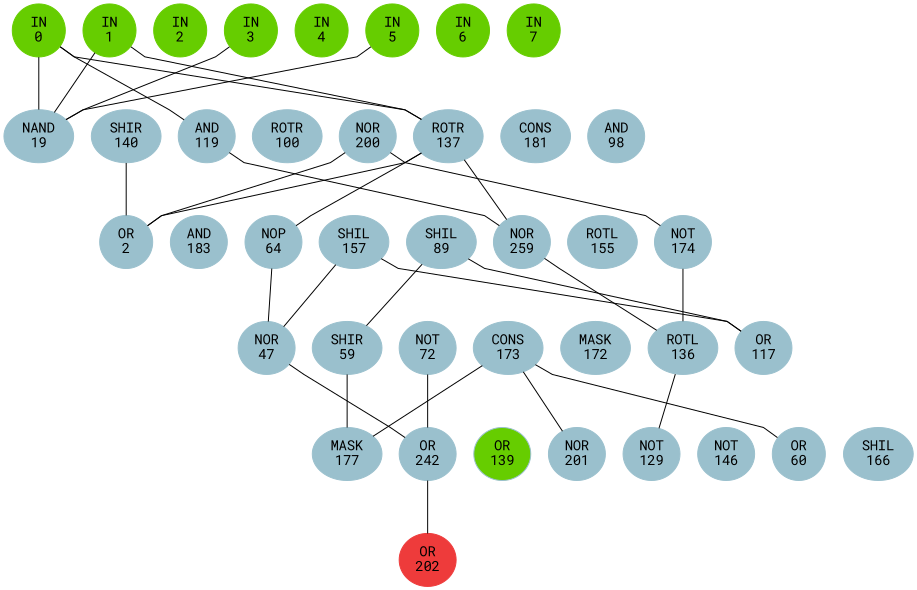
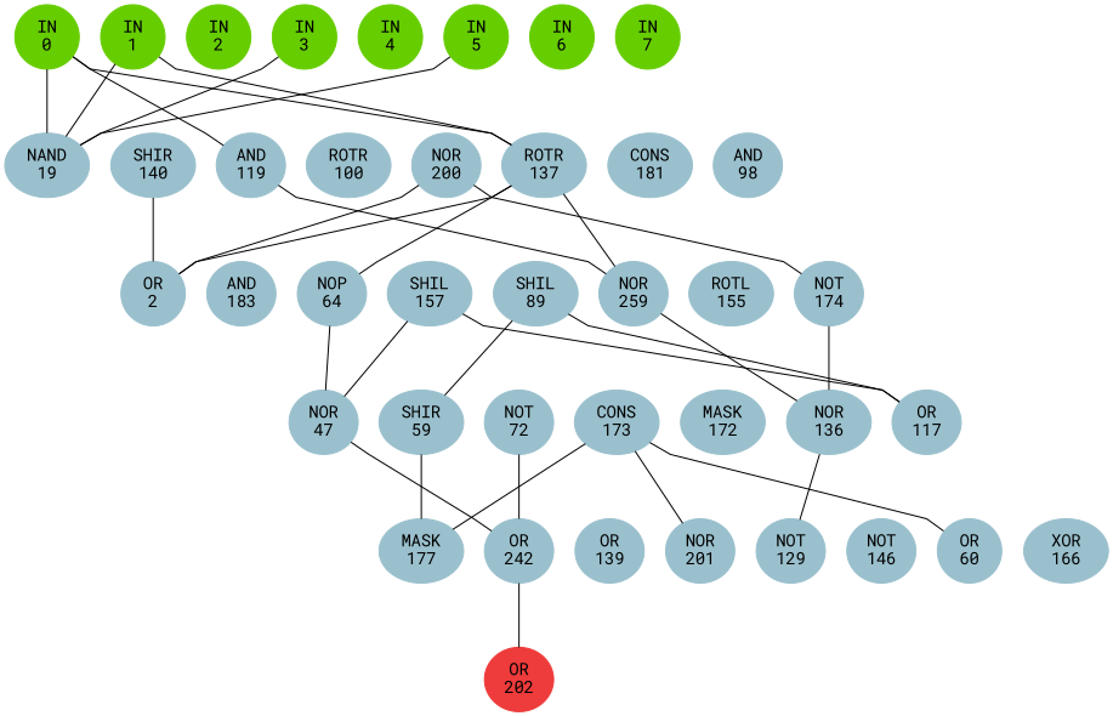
  graph {
    fontname="Roboto Mono"
    ordering=out
    rankdir=BT
    ranksep=0.75
    splines=polyline
    node [color=lightblue3 fontname="Roboto Mono" style=filled]
    edge [fontname="Roboto Mono" style=invis]
    n1 [color=chartreuse3 label="IN\n0"]
    n2 [color=chartreuse3 label="IN\n1"]
    n3 [color=chartreuse3 label="IN\n2"]
    n4 [color=chartreuse3 label="IN\n3"]
    n5 [color=chartreuse3 label="IN\n4"]
    n6 [color=chartreuse3 label="IN\n5"]
    n7 [color=chartreuse3 label="IN\n6"]
    n8 [color=chartreuse3 label="IN\n7"]
    n9 [label="NAND\n19"]
    n10 [label="SHIR\n140"]
    n11 [label="AND\n119"]
    n12 [label="ROTR\n100"]
    n13 [label="NOR\n200"]
    n14 [label="ROTR\n137"]
    n15 [label="CONS\n181"]
    n16 [label="AND\n98"]
    n17 [label="OR\n2"]
    n18 [label="AND\n183"]
    n19 [label="NOP\n64"]
    n20 [label="SHIL\n157"]
    n21 [label="SHIL\n89"]
    n22 [label="NOR\n259"]
    n23 [label="ROTL\n155"]
    n24 [label="NOT\n174"]
    n25 [label="SHIR\n59"]
    n26 [label="CONS\n173"]
    n27 [label="MASK\n172"]
    n28 [label="NOT\n72"]
    n29 [label="NOR\n47"]
-   n30 [label="ROTL\n136"]
+   n30 [label="NOR\n136"]
    n31 [label="OR\n117"]
    n32 [label="MASK\n177"]
    n33 [label="OR\n242"]
-   n34 [label="OR\n139" fillcolor=chartreuse3]
+   n34 [label="OR\n139"]
    n35 [label="NOR\n201"]
    n36 [label="NOT\n129"]
    n37 [label="NOT\n146"]
    n38 [label="OR\n60"]
-   n39 [label="SHIL\n166"]
+   n39 [label="XOR\n166"]
    n40 [color=brown2 label="OR\n202"]
    subgraph sub_1 {
      rank=same
      n1
      n2
      n3
      n4
      n5
      n6
      n7
      n8
    }
    subgraph sub_2 {
      rank=same
      n9
      n10
      n11
      n12
      n13
      n14
      n15
      n16
    }
    subgraph sub_3 {
      rank=same
      n17
      n18
      n19
      n20
      n21
      n22
      n23
      n24
    }
    subgraph sub_4 {
      rank=same
      n25
      n26
      n27
      n28
      n29
      n30
      n31
    }
    subgraph sub_5 {
      rank=same
      n32
      n33
      n34
      n35
      n36
      n37
      n38
      n39
    }
    subgraph sub_6 {
      rank=same
      n40
    }
    n1 -- n2
    n2 -- n3
    n3 -- n4
    n4 -- n5
    n5 -- n6
    n6 -- n7
    n7 -- n8
    n9 -- n1 [style=solid]
    n9 -- n2 [style=solid]
    n9 -- n4 [style=solid]
    n9 -- n6 [style=solid]
    n9 -- n10
    n10 -- n11
    n11 -- n1 [style=solid]
    n11 -- n12
    n12 -- n13
    n13 -- n14
    n14 -- n1 [style=solid]
    n14 -- n2 [style=solid]
    n14 -- n15
    n15 -- n16
    n17 -- n10 [style=solid]
    n17 -- n13 [style=solid]
    n17 -- n14 [style=solid]
    n17 -- n18
    n18 -- n19
    n19 -- n14 [style=solid]
    n19 -- n20
    n20 -- n21
    n21 -- n22
    n22 -- n11 [style=solid]
    n22 -- n14 [style=solid]
    n22 -- n23
    n23 -- n24
    n24 -- n13 [style=solid]
    n25 -- n21 [style=solid]
    n25 -- n26
    n26 -- n27
    n28 -- n29
    n29 -- n19 [style=solid]
    n29 -- n20 [style=solid]
    n29 -- n30
    n30 -- n22 [style=solid]
    n30 -- n24 [style=solid]
    n30 -- n31
    n31 -- n20 [style=solid]
    n31 -- n21 [style=solid]
    n32 -- n25 [style=solid]
    n32 -- n26 [style=solid]
    n32 -- n33
    n33 -- n28 [style=solid]
    n33 -- n29 [style=solid]
    n33 -- n34
    n34 -- n35
    n35 -- n26 [style=solid]
    n35 -- n36
    n36 -- n30 [style=solid]
    n36 -- n37
    n37 -- n38
    n38 -- n26 [style=solid]
    n38 -- n39
    n40 -- n33 [style=solid]
    n40 -- n40
  }
